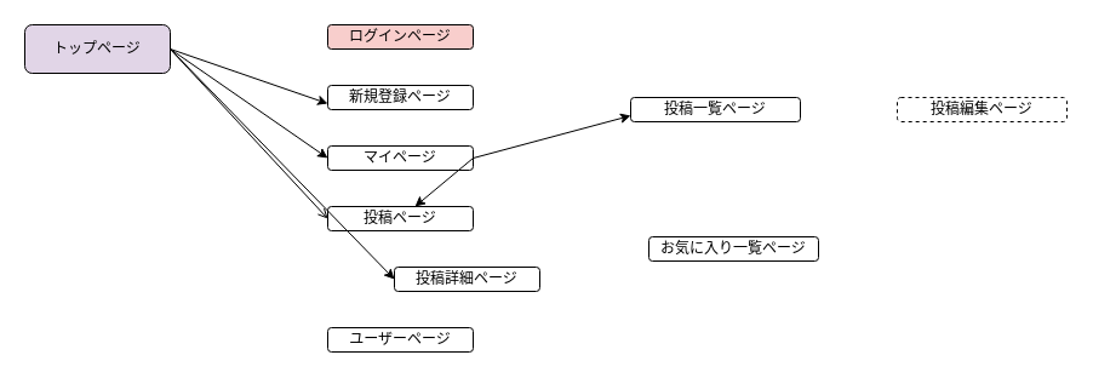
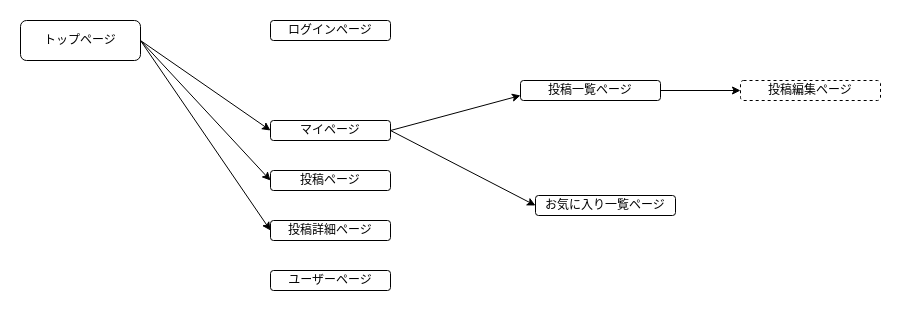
  <mxCell id="0" />
  <mxCell id="1" parent="0" />
- <mxCell id="2" style="edgeStyle=none;html=1;exitX=1;exitY=0.5;exitDx=0;exitDy=0;entryX=0;entryY=0.75;entryDx=0;entryDy=0;" edge="1" parent="1" source="6" target="8"><mxGeometry relative="1" as="geometry" /></mxCell>
  <mxCell id="3" style="edgeStyle=none;html=1;exitX=1;exitY=0.5;exitDx=0;exitDy=0;entryX=0;entryY=0.5;entryDx=0;entryDy=0;" edge="1" parent="1" source="6" target="11"><mxGeometry relative="1" as="geometry" /></mxCell>
- <mxCell id="4" style="edgeStyle=none;html=1;exitX=1;exitY=0.5;exitDx=0;exitDy=0;entryX=0;entryY=0.5;entryDx=0;entryDy=0;endArrow=open;" edge="1" parent="1" source="6" target="12"><mxGeometry relative="1" as="geometry" /></mxCell>
+ <mxCell id="4" style="edgeStyle=none;html=1;exitX=1;exitY=0.5;exitDx=0;exitDy=0;entryX=0;entryY=0.5;entryDx=0;entryDy=0;" edge="1" parent="1" source="6" target="12"><mxGeometry relative="1" as="geometry" /></mxCell>
  <mxCell id="5" style="edgeStyle=none;html=1;exitX=1;exitY=0.5;exitDx=0;exitDy=0;entryX=0;entryY=0.5;entryDx=0;entryDy=0;" edge="1" parent="1" source="6" target="17"><mxGeometry relative="1" as="geometry" /></mxCell>
- <mxCell id="6" value="トップページ" style="rounded=1;whiteSpace=wrap;html=1;fillColor=#e1d5e7;" vertex="1" parent="1"><mxGeometry x="20" y="20" width="120" height="40" as="geometry" /></mxCell>
- <mxCell id="7" value="ログインページ" style="rounded=1;whiteSpace=wrap;html=1;fillColor=#f8cecc;" vertex="1" parent="1"><mxGeometry x="270" y="20" width="120" height="20" as="geometry" /></mxCell>
- <mxCell id="8" value="新規登録ページ" style="rounded=1;whiteSpace=wrap;html=1;fillColor=none;" vertex="1" parent="1"><mxGeometry x="270" y="70" width="120" height="20" as="geometry" /></mxCell>
+ <mxCell id="6" value="トップページ" style="rounded=1;whiteSpace=wrap;html=1;" vertex="1" parent="1"><mxGeometry x="20" y="20" width="120" height="40" as="geometry" /></mxCell>
+ <mxCell id="7" value="ログインページ" style="rounded=1;whiteSpace=wrap;html=1;" vertex="1" parent="1"><mxGeometry x="270" y="20" width="120" height="20" as="geometry" /></mxCell>
  <mxCell id="9" style="edgeStyle=none;html=1;exitX=1;exitY=0.5;exitDx=0;exitDy=0;entryX=0;entryY=0.75;entryDx=0;entryDy=0;" edge="1" parent="1" source="11" target="14"><mxGeometry relative="1" as="geometry" /></mxCell>
- <mxCell id="10" style="edgeStyle=none;html=1;exitX=1;exitY=0.5;exitDx=0;exitDy=0;" edge="1" parent="1" source="11" target="12"><mxGeometry relative="1" as="geometry" /></mxCell>
+ <mxCell id="10" style="edgeStyle=none;html=1;exitX=1;exitY=0.5;exitDx=0;exitDy=0;entryX=0;entryY=0.5;entryDx=0;entryDy=0;" edge="1" parent="1" source="11" target="16"><mxGeometry relative="1" as="geometry" /></mxCell>
  <mxCell id="11" value="マイページ" style="rounded=1;whiteSpace=wrap;html=1;fillColor=none;" vertex="1" parent="1"><mxGeometry x="270" y="120" width="120" height="20" as="geometry" /></mxCell>
  <mxCell id="12" value="投稿ページ" style="rounded=1;whiteSpace=wrap;html=1;fillColor=none;" vertex="1" parent="1"><mxGeometry x="270" y="170" width="120" height="20" as="geometry" /></mxCell>
+ <mxCell id="13" style="edgeStyle=none;html=1;exitX=1;exitY=0.5;exitDx=0;exitDy=0;entryX=0;entryY=0.5;entryDx=0;entryDy=0;" edge="1" parent="1" source="14" target="15"><mxGeometry relative="1" as="geometry" /></mxCell>
  <mxCell id="14" value="投稿一覧ページ" style="rounded=1;whiteSpace=wrap;html=1;fillColor=none;" vertex="1" parent="1"><mxGeometry x="520" y="80" width="140" height="20" as="geometry" /></mxCell>
  <mxCell id="15" value="投稿編集ページ" style="rounded=1;whiteSpace=wrap;html=1;fillColor=none;dashed=1;" vertex="1" parent="1"><mxGeometry x="740" y="80" width="140" height="20" as="geometry" /></mxCell>
  <mxCell id="16" value="お気に入り一覧ページ" style="rounded=1;whiteSpace=wrap;html=1;fillColor=none;" vertex="1" parent="1"><mxGeometry x="535" y="195" width="140" height="20" as="geometry" /></mxCell>
- <mxCell id="17" value="投稿詳細ページ" style="rounded=1;whiteSpace=wrap;html=1;fillColor=none;" vertex="1" parent="1"><mxGeometry x="325" y="220" width="120" height="20" as="geometry" /></mxCell>
+ <mxCell id="17" value="投稿詳細ページ" style="rounded=1;whiteSpace=wrap;html=1;fillColor=none;" vertex="1" parent="1"><mxGeometry x="270" y="220" width="120" height="20" as="geometry" /></mxCell>
  <mxCell id="18" value="ユーザーページ" style="rounded=1;whiteSpace=wrap;html=1;fillColor=none;" vertex="1" parent="1"><mxGeometry x="270" y="270" width="120" height="20" as="geometry" /></mxCell>
